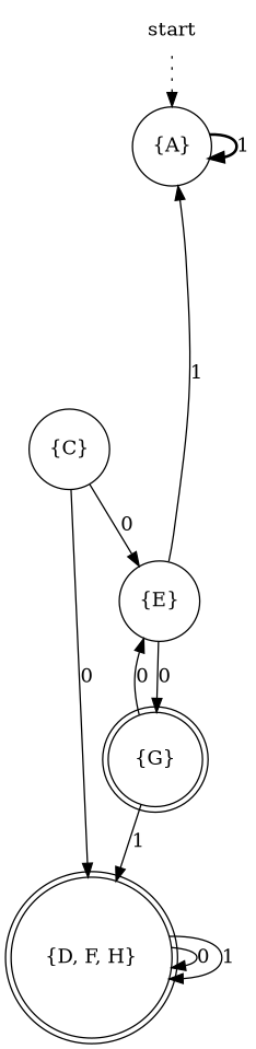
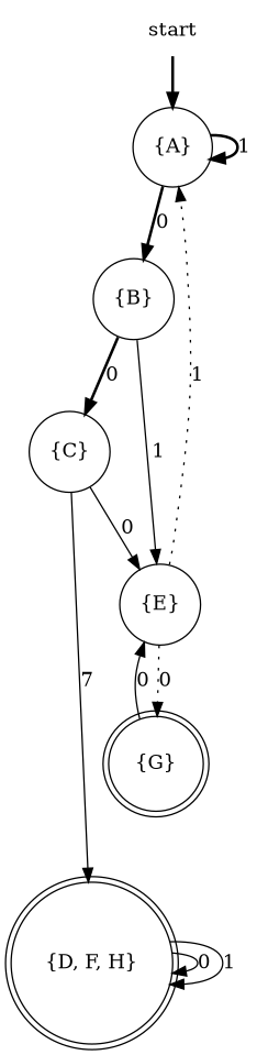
  digraph {
    node [shape=circle]
    edge [style=solid]
    start [shape=none]
    "{A}"
+   "{B}"
    "{D, F, H}" [shape=doublecircle]
    "{G}" [shape=doublecircle]
    "{E}"
    "{C}"
-   start -> "{A}" [style=dotted]
+   start -> "{A}" [style=bold]
    "{A}" -> "{A}" [label=1 style=bold]
+   "{A}" -> "{B}" [label=0 style=bold]
+   "{B}" -> "{E}" [label=1]
+   "{B}" -> "{C}" [label=0 style=bold]
    "{D, F, H}" -> "{D, F, H}" [label=0]
    "{D, F, H}" -> "{D, F, H}" [label=1]
-   "{G}" -> "{D, F, H}" [label=1]
    "{G}" -> "{E}" [label=0]
-   "{E}" -> "{A}" [label=1]
-   "{E}" -> "{G}" [label=0]
-   "{C}" -> "{D, F, H}" [label=0]
+   "{E}" -> "{A}" [label=1 style=dotted]
+   "{E}" -> "{G}" [label=0 style=dotted]
+   "{C}" -> "{D, F, H}" [label=7]
    "{C}" -> "{E}" [label=0]
  }
